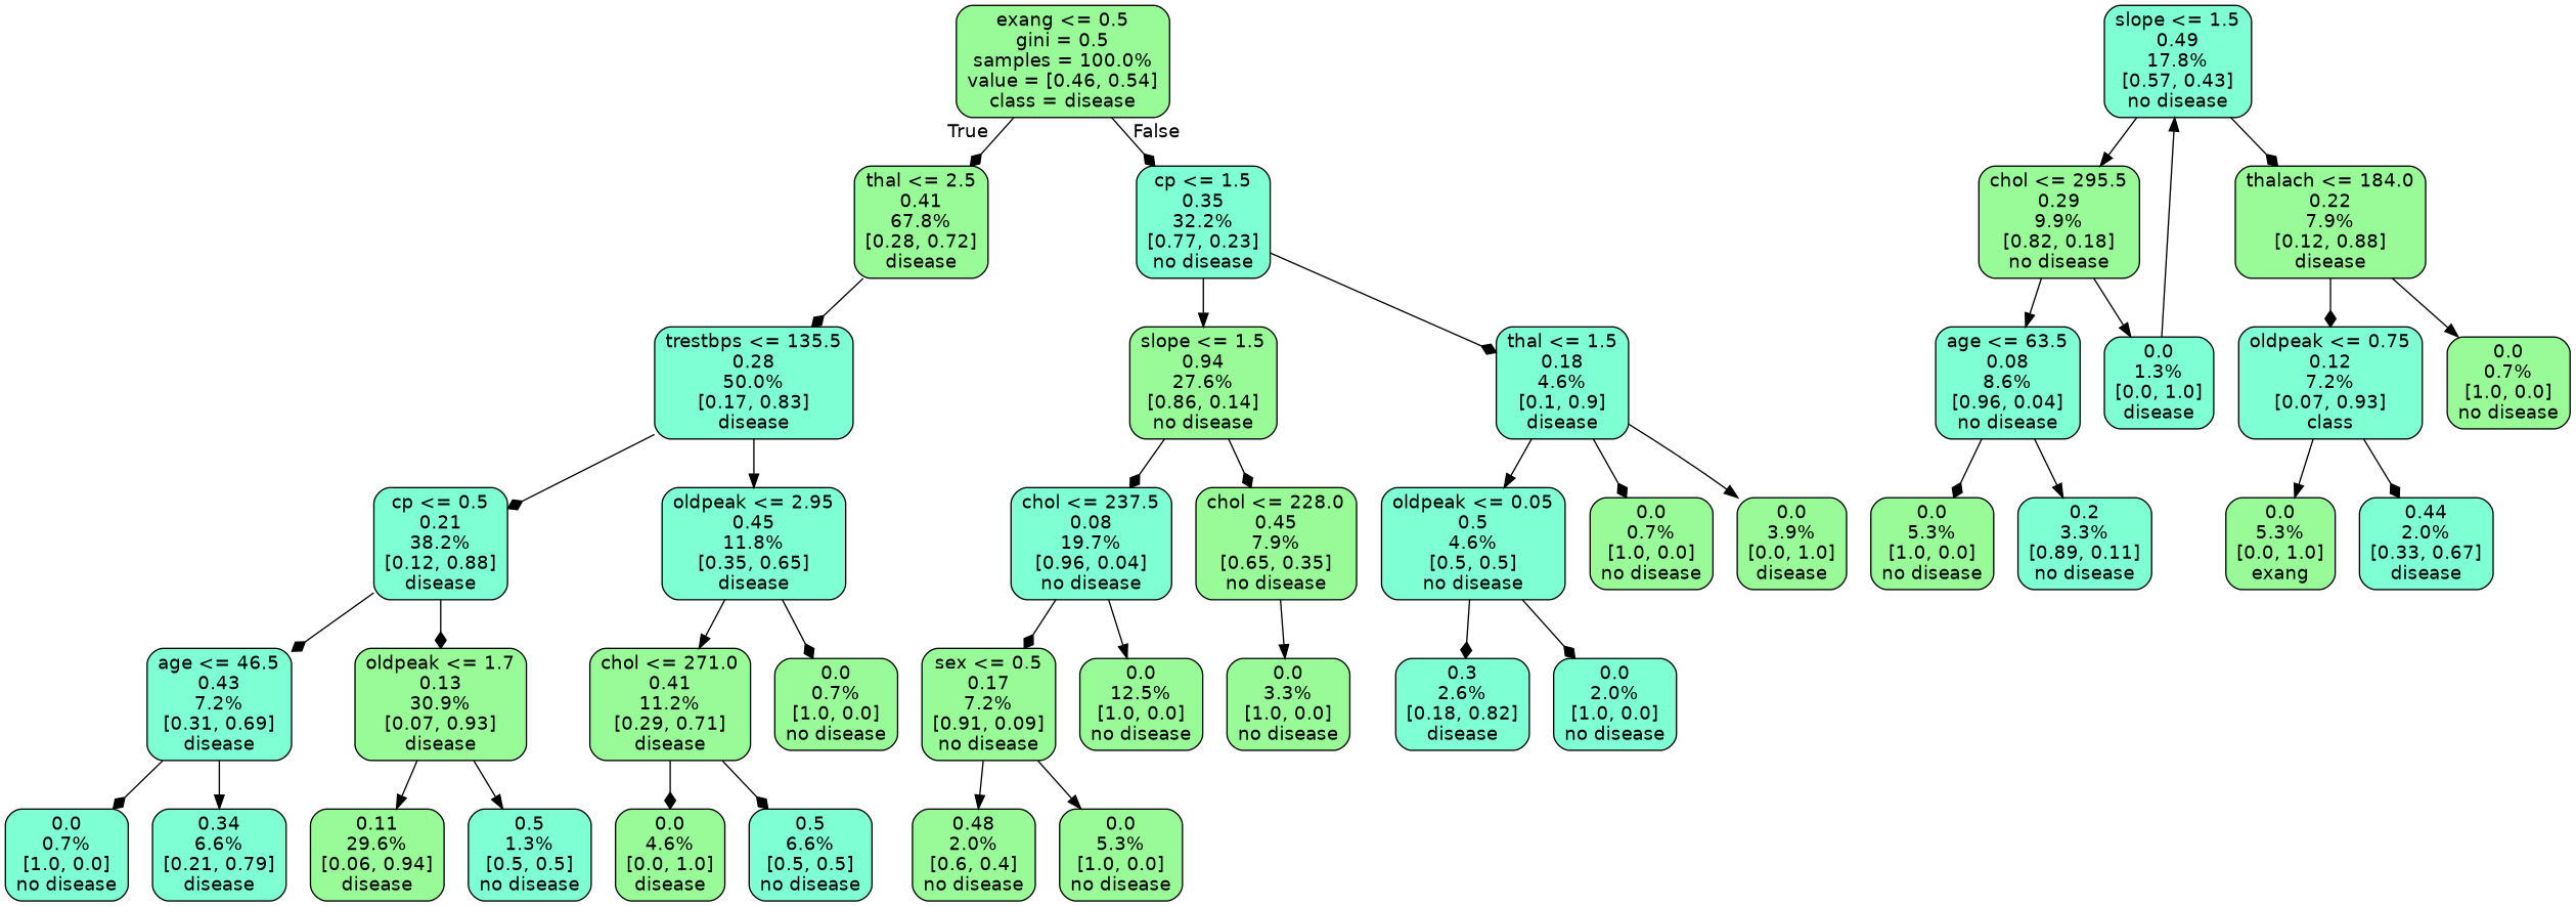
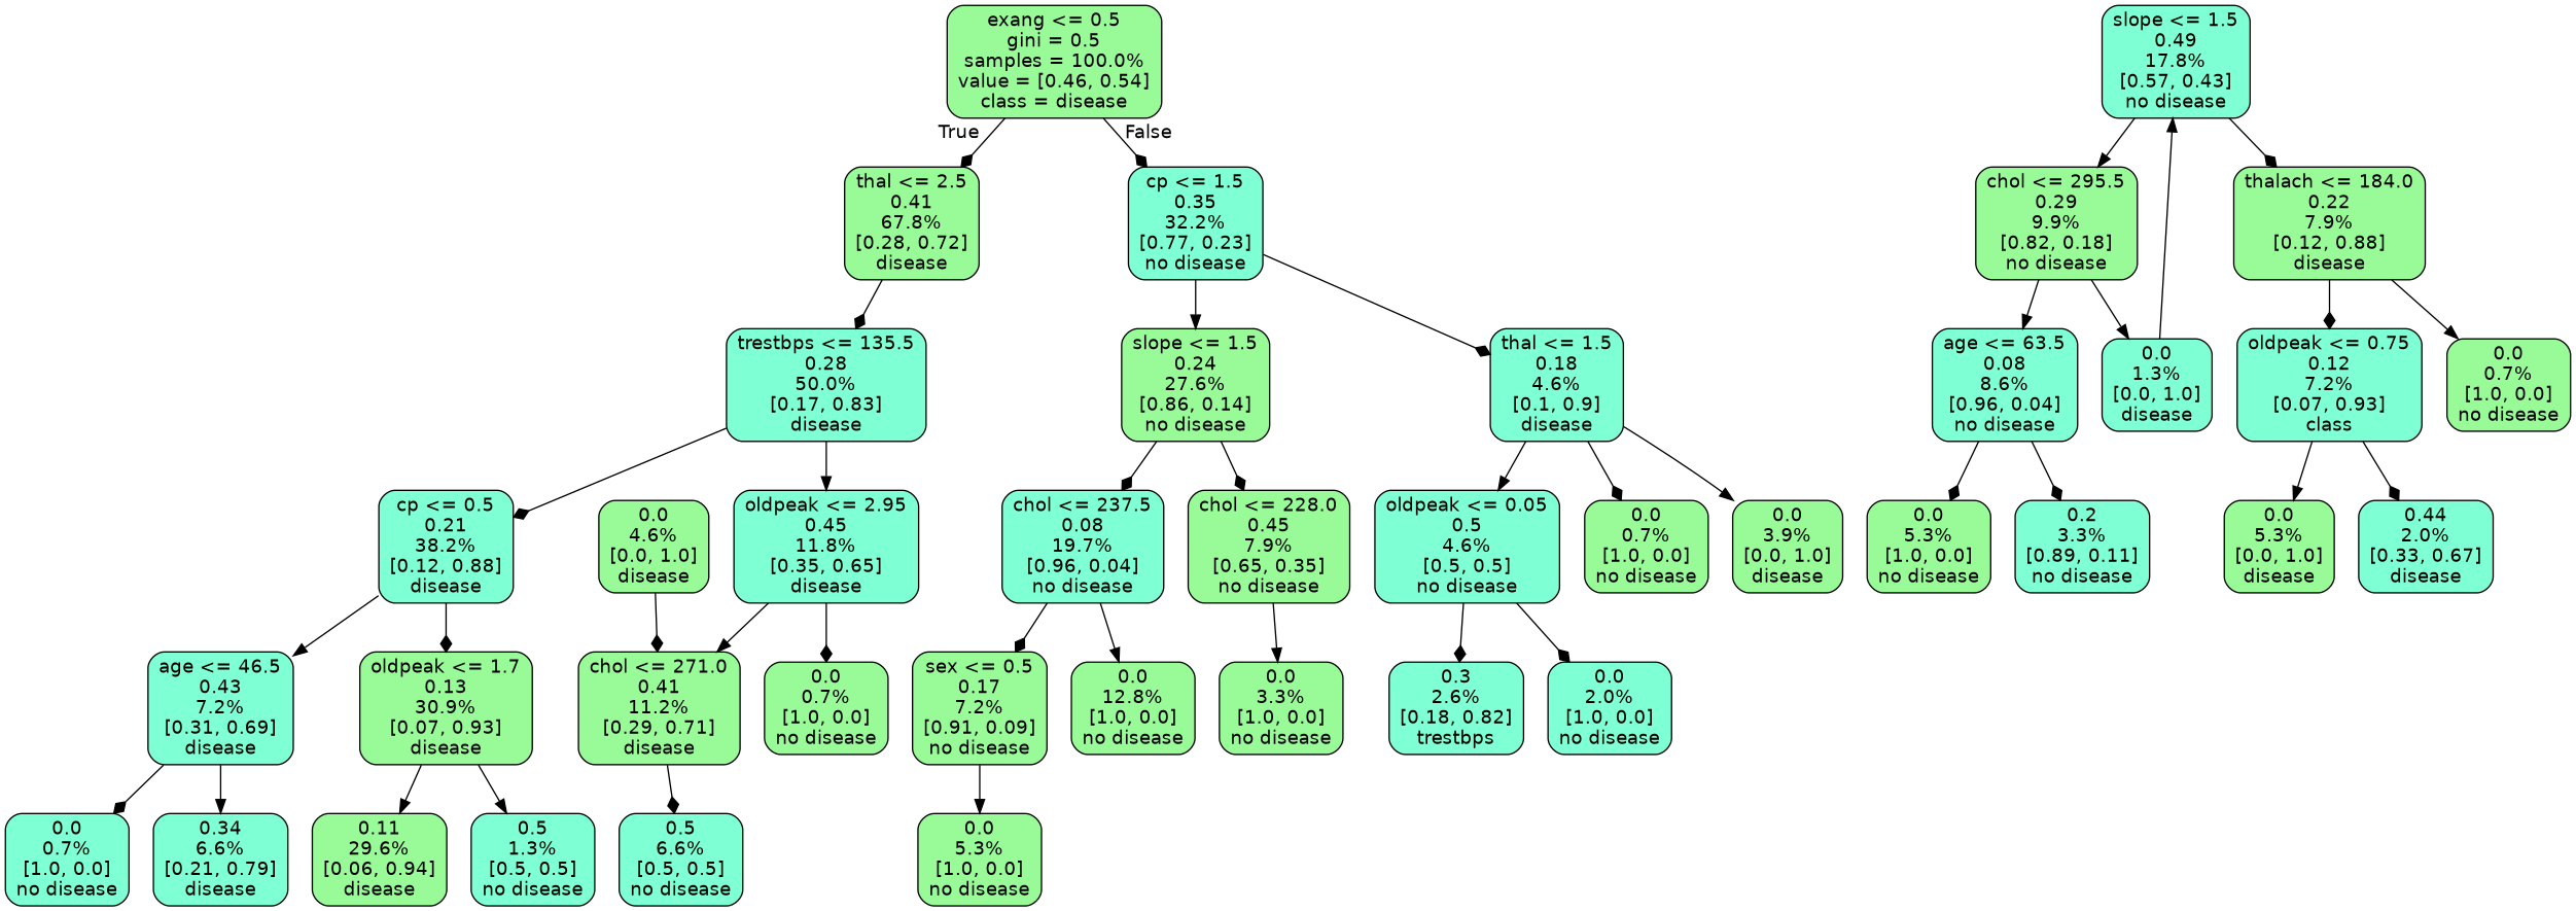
  digraph {
    node [color=black fillcolor=palegreen fontname=helvetica shape=box style="filled, rounded"]
    edge [arrowhead=diamond fontname=helvetica]
    n1 [label="exang <= 0.5\ngini = 0.5\nsamples = 100.0%\nvalue = [0.46, 0.54]\nclass = disease"]
    n2 [label="thal <= 2.5\n0.41\n67.8%\n[0.28, 0.72]\ndisease"]
    n3 [fillcolor=aquamarine label="cp <= 1.5\n0.35\n32.2%\n[0.77, 0.23]\nno disease"]
    n4 [fillcolor=aquamarine label="trestbps <= 135.5\n0.28\n50.0%\n[0.17, 0.83]\ndisease"]
-   n5 [label="slope <= 1.5\n0.94\n27.6%\n[0.86, 0.14]\nno disease"]
+   n5 [label="slope <= 1.5\n0.24\n27.6%\n[0.86, 0.14]\nno disease"]
    n6 [fillcolor=aquamarine label="thal <= 1.5\n0.18\n4.6%\n[0.1, 0.9]\ndisease"]
    n7 [fillcolor=aquamarine label="cp <= 0.5\n0.21\n38.2%\n[0.12, 0.88]\ndisease"]
    n8 [fillcolor=aquamarine label="oldpeak <= 2.95\n0.45\n11.8%\n[0.35, 0.65]\ndisease"]
    n9 [fillcolor=aquamarine label="slope <= 1.5\n0.49\n17.8%\n[0.57, 0.43]\nno disease"]
    n10 [label="chol <= 295.5\n0.29\n9.9%\n[0.82, 0.18]\nno disease"]
    n11 [label="thalach <= 184.0\n0.22\n7.9%\n[0.12, 0.88]\ndisease"]
    n12 [fillcolor=aquamarine label="age <= 46.5\n0.43\n7.2%\n[0.31, 0.69]\ndisease"]
    n13 [label="oldpeak <= 1.7\n0.13\n30.9%\n[0.07, 0.93]\ndisease"]
    n14 [label="chol <= 271.0\n0.41\n11.2%\n[0.29, 0.71]\ndisease"]
    n15 [label="0.0\n0.7%\n[1.0, 0.0]\nno disease"]
    n16 [fillcolor=aquamarine label="0.0\n0.7%\n[1.0, 0.0]\nno disease"]
    n17 [fillcolor=aquamarine label="0.34\n6.6%\n[0.21, 0.79]\ndisease"]
    n18 [label="0.11\n29.6%\n[0.06, 0.94]\ndisease"]
    n19 [fillcolor=aquamarine label="0.5\n1.3%\n[0.5, 0.5]\nno disease"]
    n20 [label="0.0\n4.6%\n[0.0, 1.0]\ndisease"]
    n21 [fillcolor=aquamarine label="0.5\n6.6%\n[0.5, 0.5]\nno disease"]
    n22 [fillcolor=aquamarine label="age <= 63.5\n0.08\n8.6%\n[0.96, 0.04]\nno disease"]
    n23 [fillcolor=aquamarine label="0.0\n1.3%\n[0.0, 1.0]\ndisease"]
    n24 [fillcolor=aquamarine label="oldpeak <= 0.75\n0.12\n7.2%\n[0.07, 0.93]\nclass"]
    n25 [label="0.0\n0.7%\n[1.0, 0.0]\nno disease"]
    n26 [label="0.0\n5.3%\n[1.0, 0.0]\nno disease"]
    n27 [fillcolor=aquamarine label="0.2\n3.3%\n[0.89, 0.11]\nno disease"]
-   n28 [label="0.0\n5.3%\n[0.0, 1.0]\nexang"]
+   n28 [label="0.0\n5.3%\n[0.0, 1.0]\ndisease"]
    n29 [fillcolor=aquamarine label="0.44\n2.0%\n[0.33, 0.67]\ndisease"]
    n30 [fillcolor=aquamarine label="chol <= 237.5\n0.08\n19.7%\n[0.96, 0.04]\nno disease"]
    n31 [label="chol <= 228.0\n0.45\n7.9%\n[0.65, 0.35]\nno disease"]
    n32 [fillcolor=aquamarine label="oldpeak <= 0.05\n0.5\n4.6%\n[0.5, 0.5]\nno disease"]
    n33 [label="0.0\n0.7%\n[1.0, 0.0]\nno disease"]
    n34 [label="0.0\n3.9%\n[0.0, 1.0]\ndisease"]
    n35 [label="sex <= 0.5\n0.17\n7.2%\n[0.91, 0.09]\nno disease"]
-   n36 [label="0.0\n12.5%\n[1.0, 0.0]\nno disease"]
+   n36 [label="0.0\n12.8%\n[1.0, 0.0]\nno disease"]
    n37 [label="0.0\n3.3%\n[1.0, 0.0]\nno disease"]
-   n38 [label="0.48\n2.0%\n[0.6, 0.4]\nno disease"]
    n39 [label="0.0\n5.3%\n[1.0, 0.0]\nno disease"]
-   n40 [fillcolor=aquamarine label="0.3\n2.6%\n[0.18, 0.82]\ndisease"]
+   n40 [fillcolor=aquamarine label="0.3\n2.6%\n[0.18, 0.82]\ntrestbps"]
    n41 [fillcolor=aquamarine label="0.0\n2.0%\n[1.0, 0.0]\nno disease"]
    n1 -> n2 [headlabel=True labelangle=45 labeldistance=2.5]
    n1 -> n3 [headlabel=False labelangle=-45 labeldistance=2.5]
    n2 -> n4
    n3 -> n5 [arrowhead=normal]
    n3 -> n6
    n4 -> n7
    n4 -> n8 [arrowhead=normal]
    n5 -> n30
    n5 -> n31
    n6 -> n32 [arrowhead=normal]
    n6 -> n33
    n6 -> n34 [arrowhead=normal]
-   n7 -> n12
+   n7 -> n12 [arrowhead=normal]
    n7 -> n13
    n8 -> n14 [arrowhead=normal]
    n8 -> n15
    n9 -> n10 [arrowhead=normal]
    n9 -> n11
    n10 -> n22 [arrowhead=normal]
    n10 -> n23 [arrowhead=normal]
    n11 -> n24
    n11 -> n25 [arrowhead=normal]
    n12 -> n16
    n12 -> n17 [arrowhead=normal]
    n13 -> n18 [arrowhead=normal]
    n13 -> n19 [arrowhead=normal]
-   n14 -> n20
+   n20 -> n14
    n14 -> n21
    n22 -> n26
-   n22 -> n27 [arrowhead=normal]
+   n22 -> n27
    n23 -> n9 [arrowhead=normal]
    n24 -> n28 [arrowhead=normal]
    n24 -> n29
    n30 -> n35
    n30 -> n36 [arrowhead=normal]
    n31 -> n37 [arrowhead=normal]
    n32 -> n40
    n32 -> n41
-   n35 -> n38 [arrowhead=normal]
    n35 -> n39 [arrowhead=normal]
  }
